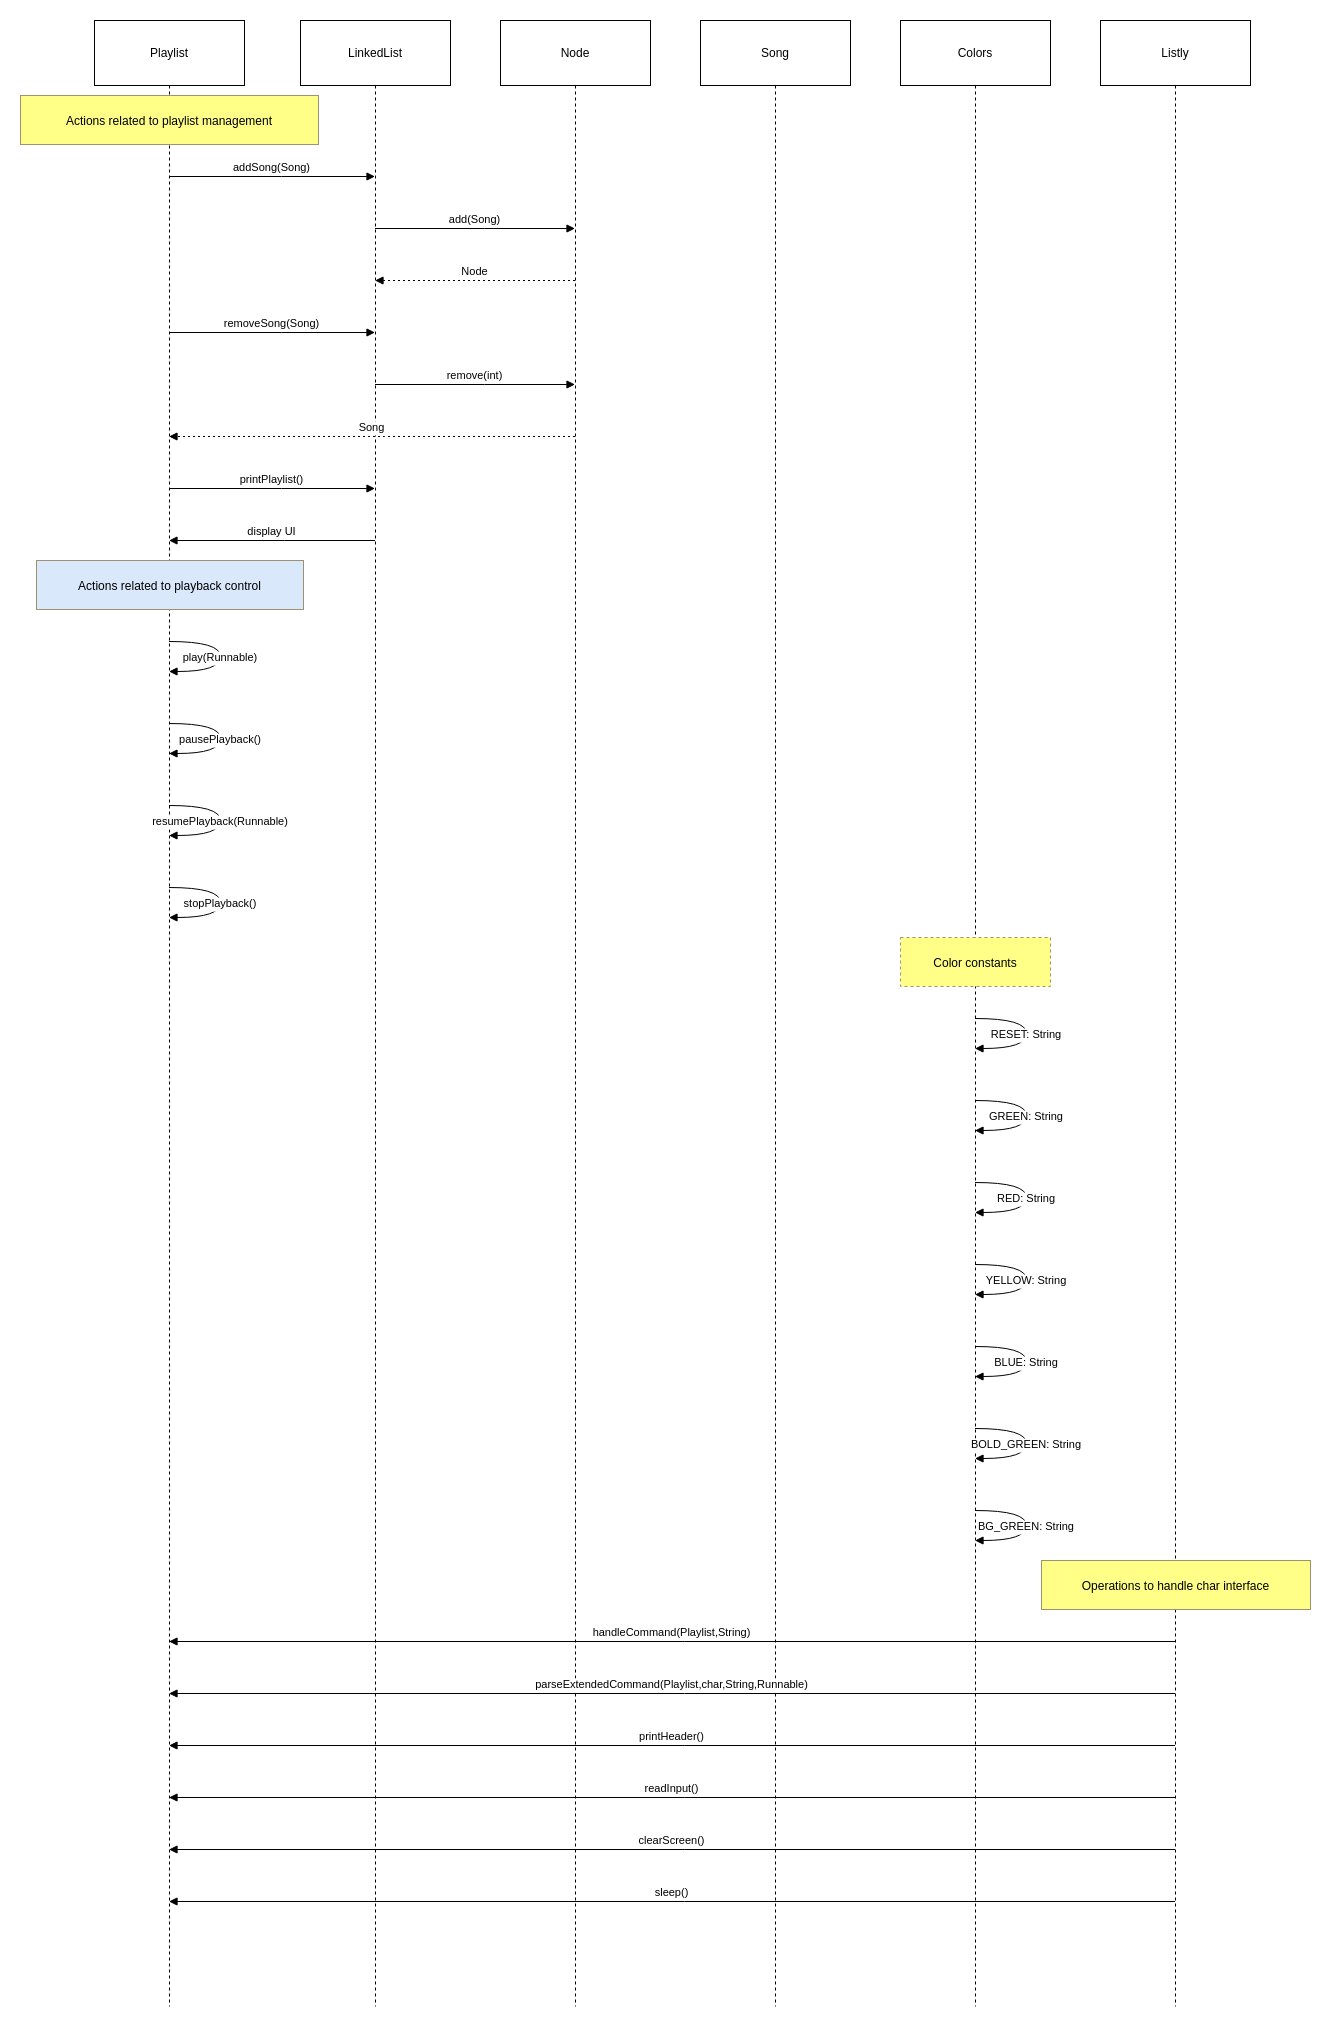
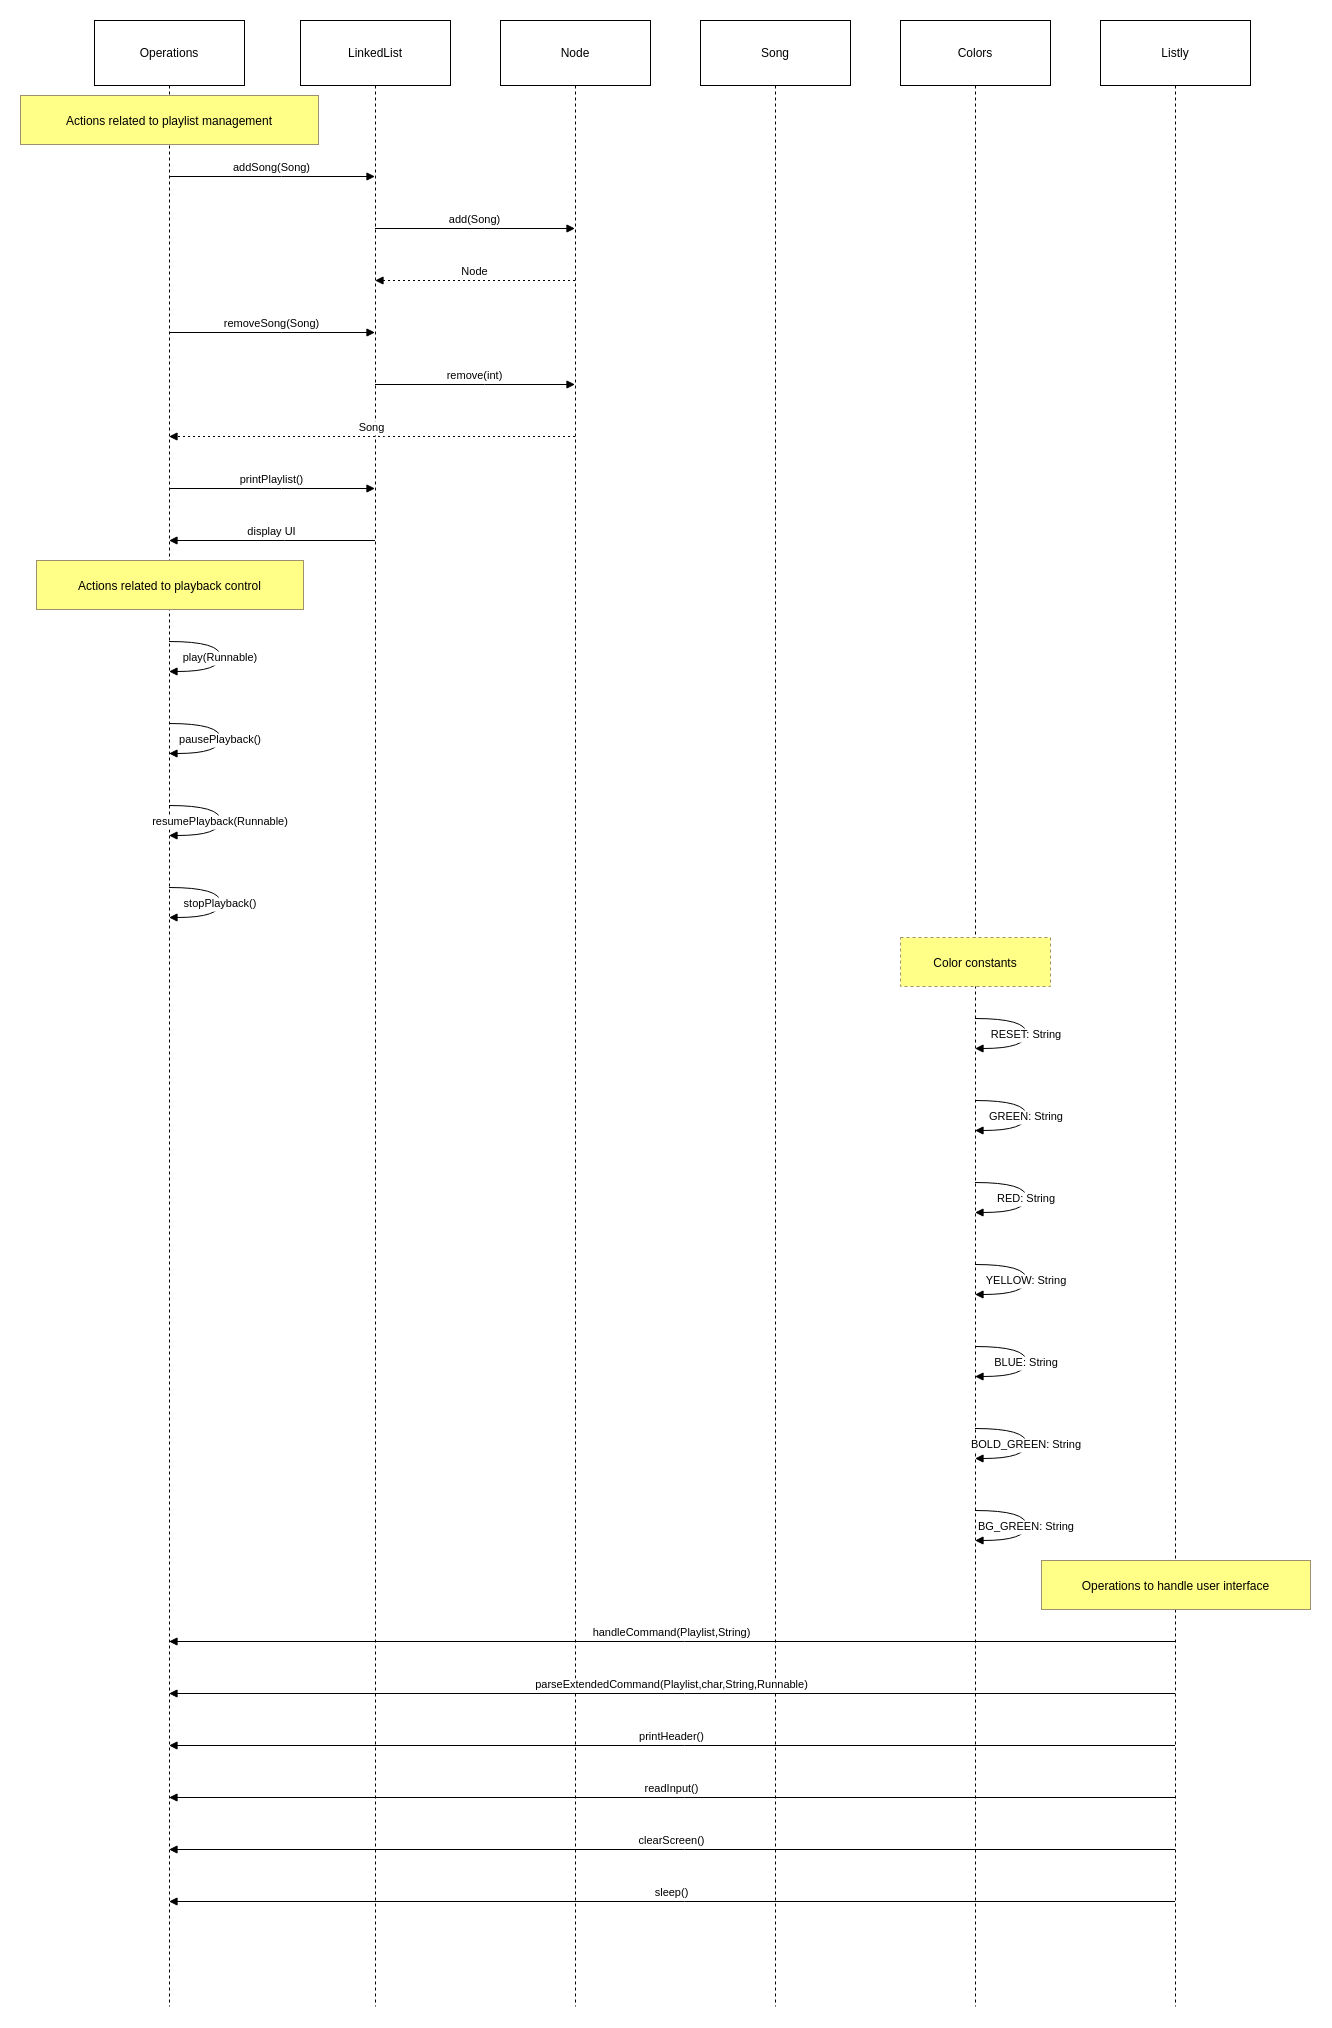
  <mxCell id="0" />
  <mxCell id="1" parent="0" />
- <mxCell id="2" value="Playlist" style="shape=umlLifeline;perimeter=lifelinePerimeter;whiteSpace=wrap;container=1;dropTarget=0;collapsible=0;recursiveResize=0;outlineConnect=0;portConstraint=eastwest;newEdgeStyle={&quot;edgeStyle&quot;:&quot;elbowEdgeStyle&quot;,&quot;elbow&quot;:&quot;vertical&quot;,&quot;curved&quot;:0,&quot;rounded&quot;:0};size=65;" vertex="1" parent="1"><mxGeometry x="94" y="20" width="150" height="1986" as="geometry" /></mxCell>
+ <mxCell id="2" value="Operations" style="shape=umlLifeline;perimeter=lifelinePerimeter;whiteSpace=wrap;container=1;dropTarget=0;collapsible=0;recursiveResize=0;outlineConnect=0;portConstraint=eastwest;newEdgeStyle={&quot;edgeStyle&quot;:&quot;elbowEdgeStyle&quot;,&quot;elbow&quot;:&quot;vertical&quot;,&quot;curved&quot;:0,&quot;rounded&quot;:0};size=65;" vertex="1" parent="1"><mxGeometry x="94" y="20" width="150" height="1986" as="geometry" /></mxCell>
  <mxCell id="3" value="LinkedList" style="shape=umlLifeline;perimeter=lifelinePerimeter;whiteSpace=wrap;container=1;dropTarget=0;collapsible=0;recursiveResize=0;outlineConnect=0;portConstraint=eastwest;newEdgeStyle={&quot;edgeStyle&quot;:&quot;elbowEdgeStyle&quot;,&quot;elbow&quot;:&quot;vertical&quot;,&quot;curved&quot;:0,&quot;rounded&quot;:0};size=65;" vertex="1" parent="1"><mxGeometry x="300" y="20" width="150" height="1986" as="geometry" /></mxCell>
  <mxCell id="4" value="Node" style="shape=umlLifeline;perimeter=lifelinePerimeter;whiteSpace=wrap;container=1;dropTarget=0;collapsible=0;recursiveResize=0;outlineConnect=0;portConstraint=eastwest;newEdgeStyle={&quot;edgeStyle&quot;:&quot;elbowEdgeStyle&quot;,&quot;elbow&quot;:&quot;vertical&quot;,&quot;curved&quot;:0,&quot;rounded&quot;:0};size=65;" vertex="1" parent="1"><mxGeometry x="500" y="20" width="150" height="1986" as="geometry" /></mxCell>
  <mxCell id="5" value="Song" style="shape=umlLifeline;perimeter=lifelinePerimeter;whiteSpace=wrap;container=1;dropTarget=0;collapsible=0;recursiveResize=0;outlineConnect=0;portConstraint=eastwest;newEdgeStyle={&quot;edgeStyle&quot;:&quot;elbowEdgeStyle&quot;,&quot;elbow&quot;:&quot;vertical&quot;,&quot;curved&quot;:0,&quot;rounded&quot;:0};size=65;" vertex="1" parent="1"><mxGeometry x="700" y="20" width="150" height="1986" as="geometry" /></mxCell>
  <mxCell id="6" value="Colors" style="shape=umlLifeline;perimeter=lifelinePerimeter;whiteSpace=wrap;container=1;dropTarget=0;collapsible=0;recursiveResize=0;outlineConnect=0;portConstraint=eastwest;newEdgeStyle={&quot;edgeStyle&quot;:&quot;elbowEdgeStyle&quot;,&quot;elbow&quot;:&quot;vertical&quot;,&quot;curved&quot;:0,&quot;rounded&quot;:0};size=65;" vertex="1" parent="1"><mxGeometry x="900" y="20" width="150" height="1986" as="geometry" /></mxCell>
  <mxCell id="7" value="Listly" style="shape=umlLifeline;perimeter=lifelinePerimeter;whiteSpace=wrap;container=1;dropTarget=0;collapsible=0;recursiveResize=0;outlineConnect=0;portConstraint=eastwest;newEdgeStyle={&quot;edgeStyle&quot;:&quot;elbowEdgeStyle&quot;,&quot;elbow&quot;:&quot;vertical&quot;,&quot;curved&quot;:0,&quot;rounded&quot;:0};size=65;" vertex="1" parent="1"><mxGeometry x="1100" y="20" width="150" height="1986" as="geometry" /></mxCell>
  <mxCell id="8" value="addSong(Song)" style="verticalAlign=bottom;edgeStyle=elbowEdgeStyle;elbow=vertical;curved=0;rounded=0;endArrow=block;" edge="1" parent="1" source="2" target="3"><mxGeometry relative="1" as="geometry"><Array as="points"><mxPoint x="281" y="176" /></Array></mxGeometry></mxCell>
  <mxCell id="9" value="add(Song)" style="verticalAlign=bottom;edgeStyle=elbowEdgeStyle;elbow=vertical;curved=0;rounded=0;endArrow=block;" edge="1" parent="1" source="3" target="4"><mxGeometry relative="1" as="geometry"><Array as="points"><mxPoint x="484" y="228" /></Array></mxGeometry></mxCell>
  <mxCell id="10" value="Node" style="verticalAlign=bottom;edgeStyle=elbowEdgeStyle;elbow=vertical;curved=0;rounded=0;dashed=1;dashPattern=2 3;endArrow=block;" edge="1" parent="1" source="4" target="3"><mxGeometry relative="1" as="geometry"><Array as="points"><mxPoint x="487" y="280" /></Array></mxGeometry></mxCell>
  <mxCell id="11" value="removeSong(Song)" style="verticalAlign=bottom;edgeStyle=elbowEdgeStyle;elbow=vertical;curved=0;rounded=0;endArrow=block;" edge="1" parent="1" source="2" target="3"><mxGeometry relative="1" as="geometry"><Array as="points"><mxPoint x="281" y="332" /></Array></mxGeometry></mxCell>
  <mxCell id="12" value="remove(int)" style="verticalAlign=bottom;edgeStyle=elbowEdgeStyle;elbow=vertical;curved=0;rounded=0;endArrow=block;" edge="1" parent="1" source="3" target="4"><mxGeometry relative="1" as="geometry"><Array as="points"><mxPoint x="484" y="384" /></Array></mxGeometry></mxCell>
  <mxCell id="13" value="Song" style="verticalAlign=bottom;edgeStyle=elbowEdgeStyle;elbow=vertical;curved=0;rounded=0;dashed=1;dashPattern=2 3;endArrow=block;" edge="1" parent="1" source="4" target="2"><mxGeometry relative="1" as="geometry"><Array as="points"><mxPoint x="384" y="436" /></Array></mxGeometry></mxCell>
  <mxCell id="14" value="printPlaylist()" style="verticalAlign=bottom;edgeStyle=elbowEdgeStyle;elbow=vertical;curved=0;rounded=0;endArrow=block;" edge="1" parent="1" source="2" target="3"><mxGeometry relative="1" as="geometry"><Array as="points"><mxPoint x="281" y="488" /></Array></mxGeometry></mxCell>
  <mxCell id="15" value="display UI" style="verticalAlign=bottom;edgeStyle=elbowEdgeStyle;elbow=vertical;curved=0;rounded=0;endArrow=block;" edge="1" parent="1" source="3" target="2"><mxGeometry relative="1" as="geometry"><Array as="points"><mxPoint x="284" y="540" /></Array></mxGeometry></mxCell>
  <mxCell id="16" value="play(Runnable)" style="curved=1;endArrow=block;rounded=0;" edge="1" parent="1" source="2" target="2"><mxGeometry relative="1" as="geometry"><Array as="points"><mxPoint x="220" y="641" /><mxPoint x="220" y="671" /></Array></mxGeometry></mxCell>
  <mxCell id="17" value="pausePlayback()" style="curved=1;endArrow=block;rounded=0;" edge="1" parent="1" source="2" target="2"><mxGeometry relative="1" as="geometry"><Array as="points"><mxPoint x="220" y="723" /><mxPoint x="220" y="753" /></Array></mxGeometry></mxCell>
  <mxCell id="18" value="resumePlayback(Runnable)" style="curved=1;endArrow=block;rounded=0;" edge="1" parent="1" source="2" target="2"><mxGeometry relative="1" as="geometry"><Array as="points"><mxPoint x="220" y="805" /><mxPoint x="220" y="835" /></Array></mxGeometry></mxCell>
  <mxCell id="19" value="stopPlayback()" style="curved=1;endArrow=block;rounded=0;" edge="1" parent="1" source="2" target="2"><mxGeometry relative="1" as="geometry"><Array as="points"><mxPoint x="220" y="887" /><mxPoint x="220" y="917" /></Array></mxGeometry></mxCell>
  <mxCell id="20" value="RESET: String" style="curved=1;endArrow=block;rounded=0;" edge="1" parent="1" source="6" target="6"><mxGeometry relative="1" as="geometry"><Array as="points"><mxPoint x="1026" y="1018" /><mxPoint x="1026" y="1048" /></Array></mxGeometry></mxCell>
  <mxCell id="21" value="GREEN: String" style="curved=1;endArrow=block;rounded=0;" edge="1" parent="1" source="6" target="6"><mxGeometry relative="1" as="geometry"><Array as="points"><mxPoint x="1026" y="1100" /><mxPoint x="1026" y="1130" /></Array></mxGeometry></mxCell>
  <mxCell id="22" value="RED: String" style="curved=1;endArrow=block;rounded=0;" edge="1" parent="1" source="6" target="6"><mxGeometry relative="1" as="geometry"><Array as="points"><mxPoint x="1026" y="1182" /><mxPoint x="1026" y="1212" /></Array></mxGeometry></mxCell>
  <mxCell id="23" value="YELLOW: String" style="curved=1;endArrow=block;rounded=0;" edge="1" parent="1" source="6" target="6"><mxGeometry relative="1" as="geometry"><Array as="points"><mxPoint x="1026" y="1264" /><mxPoint x="1026" y="1294" /></Array></mxGeometry></mxCell>
  <mxCell id="24" value="BLUE: String" style="curved=1;endArrow=block;rounded=0;" edge="1" parent="1" source="6" target="6"><mxGeometry relative="1" as="geometry"><Array as="points"><mxPoint x="1026" y="1346" /><mxPoint x="1026" y="1376" /></Array></mxGeometry></mxCell>
  <mxCell id="25" value="BOLD_GREEN: String" style="curved=1;endArrow=block;rounded=0;" edge="1" parent="1" source="6" target="6"><mxGeometry relative="1" as="geometry"><Array as="points"><mxPoint x="1026" y="1428" /><mxPoint x="1026" y="1458" /></Array></mxGeometry></mxCell>
  <mxCell id="26" value="BG_GREEN: String" style="curved=1;endArrow=block;rounded=0;" edge="1" parent="1" source="6" target="6"><mxGeometry relative="1" as="geometry"><Array as="points"><mxPoint x="1026" y="1510" /><mxPoint x="1026" y="1540" /></Array></mxGeometry></mxCell>
  <mxCell id="27" value="handleCommand(Playlist,String)" style="verticalAlign=bottom;edgeStyle=elbowEdgeStyle;elbow=vertical;curved=0;rounded=0;endArrow=block;" edge="1" parent="1" source="7" target="2"><mxGeometry relative="1" as="geometry"><Array as="points"><mxPoint x="684" y="1641" /></Array></mxGeometry></mxCell>
  <mxCell id="28" value="parseExtendedCommand(Playlist,char,String,Runnable)" style="verticalAlign=bottom;edgeStyle=elbowEdgeStyle;elbow=vertical;curved=0;rounded=0;endArrow=block;" edge="1" parent="1" source="7" target="2"><mxGeometry relative="1" as="geometry"><Array as="points"><mxPoint x="684" y="1693" /></Array></mxGeometry></mxCell>
  <mxCell id="29" value="printHeader()" style="verticalAlign=bottom;edgeStyle=elbowEdgeStyle;elbow=vertical;curved=0;rounded=0;endArrow=block;" edge="1" parent="1" source="7" target="2"><mxGeometry relative="1" as="geometry"><Array as="points"><mxPoint x="684" y="1745" /></Array></mxGeometry></mxCell>
  <mxCell id="30" value="readInput()" style="verticalAlign=bottom;edgeStyle=elbowEdgeStyle;elbow=vertical;curved=0;rounded=0;endArrow=block;" edge="1" parent="1" source="7" target="2"><mxGeometry relative="1" as="geometry"><Array as="points"><mxPoint x="684" y="1797" /></Array></mxGeometry></mxCell>
  <mxCell id="31" value="clearScreen()" style="verticalAlign=bottom;edgeStyle=elbowEdgeStyle;elbow=vertical;curved=0;rounded=0;endArrow=block;" edge="1" parent="1" source="7" target="2"><mxGeometry relative="1" as="geometry"><Array as="points"><mxPoint x="684" y="1849" /></Array></mxGeometry></mxCell>
  <mxCell id="32" value="sleep()" style="verticalAlign=bottom;edgeStyle=elbowEdgeStyle;elbow=vertical;curved=0;rounded=0;endArrow=block;" edge="1" parent="1" source="7" target="2"><mxGeometry relative="1" as="geometry"><Array as="points"><mxPoint x="684" y="1901" /></Array></mxGeometry></mxCell>
  <mxCell id="33" value="Actions related to playlist management" style="fillColor=#ffff88;strokeColor=#9E916F;" vertex="1" parent="1"><mxGeometry x="20" y="95" width="298" height="49" as="geometry" /></mxCell>
- <mxCell id="34" value="Actions related to playback control" style="fillColor=#dae8fc;strokeColor=#9E916F;" vertex="1" parent="1"><mxGeometry x="36" y="560" width="267" height="49" as="geometry" /></mxCell>
+ <mxCell id="34" value="Actions related to playback control" style="fillColor=#ffff88;strokeColor=#9E916F;" vertex="1" parent="1"><mxGeometry x="36" y="560" width="267" height="49" as="geometry" /></mxCell>
  <mxCell id="35" value="Color constants" style="fillColor=#ffff88;strokeColor=#9E916F;dashed=1;" vertex="1" parent="1"><mxGeometry x="900" y="937" width="150" height="49" as="geometry" /></mxCell>
- <mxCell id="36" value="Operations to handle char interface" style="fillColor=#ffff88;strokeColor=#9E916F;" vertex="1" parent="1"><mxGeometry x="1041" y="1560" width="269" height="49" as="geometry" /></mxCell>
+ <mxCell id="36" value="Operations to handle user interface" style="fillColor=#ffff88;strokeColor=#9E916F;" vertex="1" parent="1"><mxGeometry x="1041" y="1560" width="269" height="49" as="geometry" /></mxCell>
